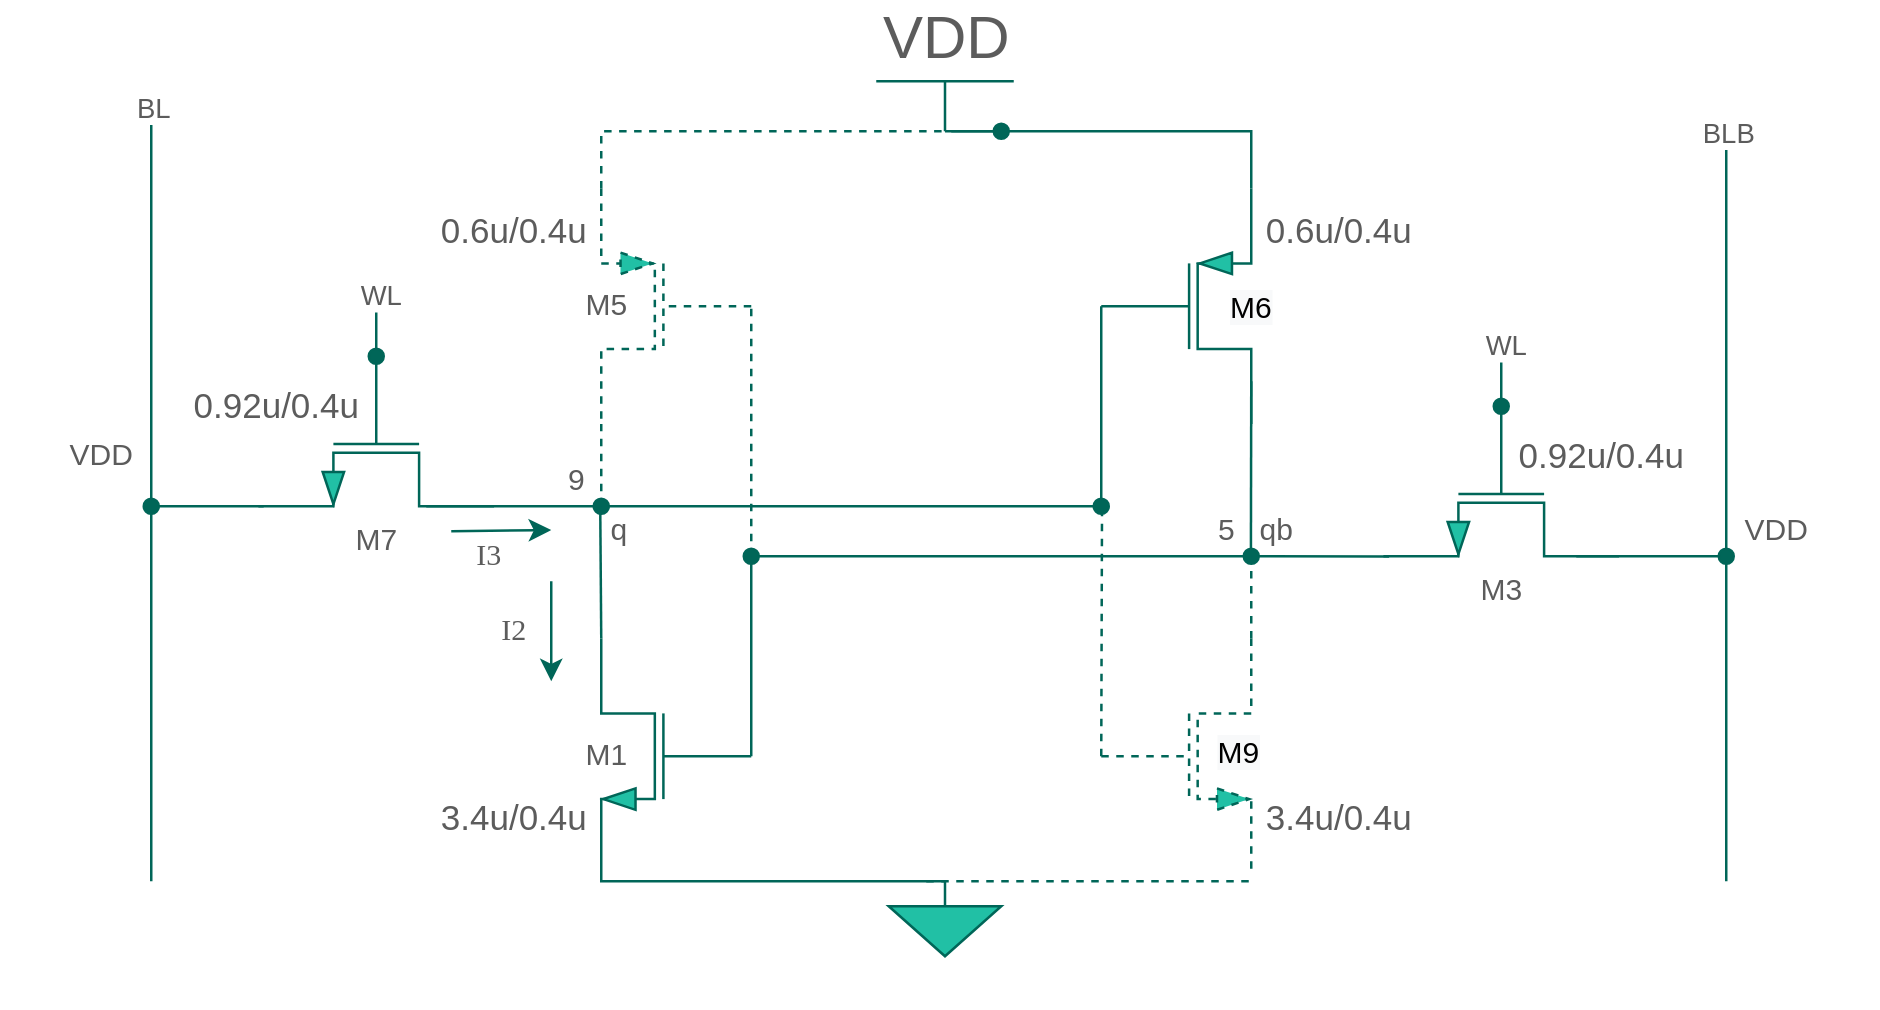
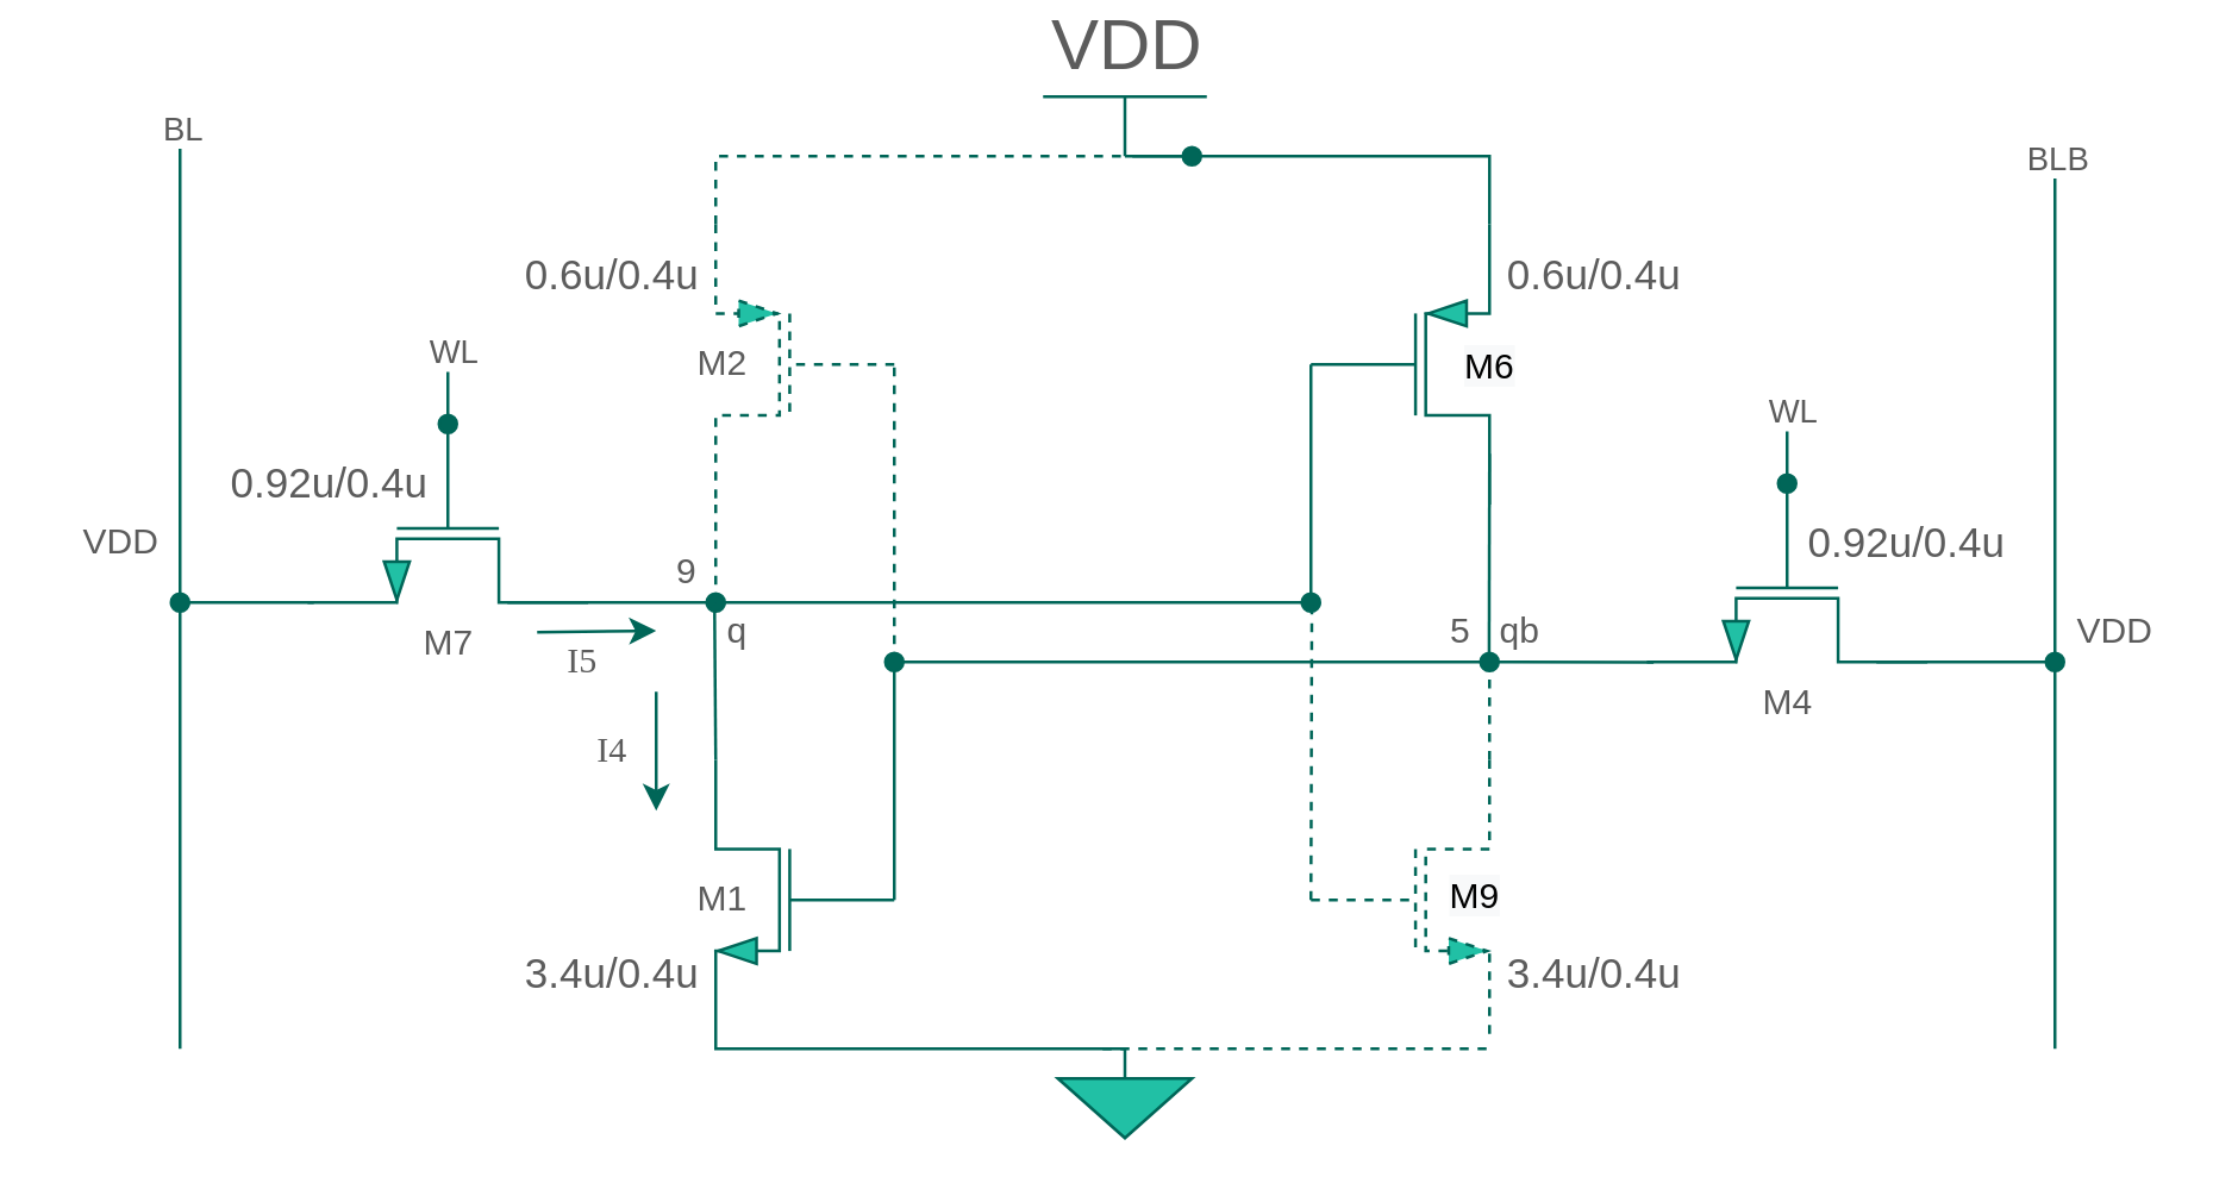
  <mxCell id="0" />
  <mxCell id="1" parent="0" />
  <mxCell id="2" value="" style="verticalLabelPosition=bottom;shadow=0;dashed=1;align=center;html=1;verticalAlign=top;shape=mxgraph.electrical.transistors.pmos;pointerEvents=1;rotation=-180;flipV=1;fillColor=#21C0A5;strokeColor=#006658;fontColor=#5C5C5C;" parent="1" vertex="1"><mxGeometry x="240" y="60" width="60" height="100" as="geometry" /></mxCell>
  <mxCell id="3" value="" style="verticalLabelPosition=bottom;shadow=0;dashed=0;align=center;html=1;verticalAlign=top;shape=mxgraph.electrical.transistors.pmos;pointerEvents=1;fillColor=#21C0A5;strokeColor=#006658;fontColor=#5C5C5C;" parent="1" vertex="1"><mxGeometry x="440" y="60" width="60" height="100" as="geometry" /></mxCell>
  <mxCell id="4" value="" style="verticalLabelPosition=bottom;shadow=0;dashed=1;align=center;html=1;verticalAlign=top;shape=mxgraph.electrical.transistors.nmos;pointerEvents=1;fillColor=#21C0A5;strokeColor=#006658;fontColor=#5C5C5C;" parent="1" vertex="1"><mxGeometry x="440" y="240" width="60" height="100" as="geometry" /></mxCell>
  <mxCell id="5" value="" style="verticalLabelPosition=bottom;shadow=0;dashed=0;align=center;html=1;verticalAlign=top;shape=mxgraph.electrical.transistors.nmos;pointerEvents=1;rotation=-180;flipV=1;fillColor=#21C0A5;strokeColor=#006658;fontColor=#5C5C5C;" parent="1" vertex="1"><mxGeometry x="240" y="240" width="60" height="100" as="geometry" /></mxCell>
  <mxCell id="6" value="" style="endArrow=none;html=1;exitX=0.993;exitY=1.069;exitDx=0;exitDy=0;exitPerimeter=0;strokeColor=#006658;fontColor=#5C5C5C;" parent="1" source="44" edge="1"><mxGeometry width="50" height="50" relative="1" as="geometry"><mxPoint x="500" y="250" as="sourcePoint" /><mxPoint x="500" y="140" as="targetPoint" /></mxGeometry></mxCell>
  <mxCell id="7" value="" style="endArrow=none;html=1;entryX=0;entryY=0.5;entryDx=0;entryDy=0;entryPerimeter=0;strokeColor=#006658;fontColor=#5C5C5C;" parent="1" edge="1"><mxGeometry width="50" height="50" relative="1" as="geometry"><mxPoint x="440" y="190" as="sourcePoint" /><mxPoint x="440" y="110" as="targetPoint" /></mxGeometry></mxCell>
  <mxCell id="8" value="" style="endArrow=none;html=1;entryX=1;entryY=0;entryDx=0;entryDy=0;entryPerimeter=0;edgeStyle=orthogonalEdgeStyle;rounded=0;strokeColor=#006658;fontColor=#5C5C5C;" parent="1" target="3" edge="1"><mxGeometry width="50" height="50" relative="1" as="geometry"><mxPoint x="380" y="40" as="sourcePoint" /><mxPoint x="500" y="50.003" as="targetPoint" /><Array as="points"><mxPoint x="500" y="40" /></Array></mxGeometry></mxCell>
  <mxCell id="9" value="" style="endArrow=none;html=1;rounded=0;jumpStyle=arc;exitX=1;exitY=1;exitDx=0;exitDy=0;exitPerimeter=0;entryX=0.5;entryY=0;entryDx=0;entryDy=0;entryPerimeter=0;strokeColor=#006658;fontColor=#5C5C5C;" parent="1" source="5" target="22" edge="1"><mxGeometry width="50" height="50" relative="1" as="geometry"><mxPoint x="240" y="360" as="sourcePoint" /><mxPoint x="570" y="380" as="targetPoint" /><Array as="points"><mxPoint x="240" y="340" /><mxPoint x="370" y="340" /></Array></mxGeometry></mxCell>
  <mxCell id="10" value="M7" style="verticalLabelPosition=bottom;shadow=0;dashed=0;align=center;html=1;verticalAlign=top;shape=mxgraph.electrical.transistors.nmos;pointerEvents=1;direction=south;fillColor=#21C0A5;strokeColor=#006658;fontColor=#5C5C5C;" parent="1" vertex="1"><mxGeometry x="100" y="130" width="100" height="60" as="geometry" /></mxCell>
- <mxCell id="11" value="M3" style="verticalLabelPosition=bottom;shadow=0;dashed=0;align=center;html=1;verticalAlign=top;shape=mxgraph.electrical.transistors.nmos;pointerEvents=1;direction=south;fillColor=#21C0A5;strokeColor=#006658;fontColor=#5C5C5C;" parent="1" vertex="1"><mxGeometry x="550" y="150" width="100" height="60" as="geometry" /></mxCell>
+ <mxCell id="11" value="M4" style="verticalLabelPosition=bottom;shadow=0;dashed=0;align=center;html=1;verticalAlign=top;shape=mxgraph.electrical.transistors.nmos;pointerEvents=1;direction=south;fillColor=#21C0A5;strokeColor=#006658;fontColor=#5C5C5C;" parent="1" vertex="1"><mxGeometry x="550" y="150" width="100" height="60" as="geometry" /></mxCell>
  <mxCell id="12" value="" style="endArrow=oval;html=1;jumpStyle=arc;jumpSize=13;startArrow=oval;startFill=1;endFill=1;strokeColor=#006658;fontColor=#5C5C5C;" parent="1" edge="1"><mxGeometry width="50" height="50" relative="1" as="geometry"><mxPoint x="240" y="190" as="sourcePoint" /><mxPoint x="440" y="190" as="targetPoint" /></mxGeometry></mxCell>
  <mxCell id="13" value="" style="endArrow=none;html=1;strokeColor=#006658;fontColor=#5C5C5C;" parent="1" edge="1"><mxGeometry width="50" height="50" relative="1" as="geometry"><mxPoint x="170" y="190" as="sourcePoint" /><mxPoint x="240" y="190" as="targetPoint" /></mxGeometry></mxCell>
  <mxCell id="14" value="" style="endArrow=oval;html=1;jumpStyle=arc;jumpSize=13;startArrow=oval;startFill=1;endFill=1;strokeColor=#006658;fontColor=#5C5C5C;" parent="1" edge="1"><mxGeometry width="50" height="50" relative="1" as="geometry"><mxPoint x="300" y="210" as="sourcePoint" /><mxPoint x="500" y="210" as="targetPoint" /></mxGeometry></mxCell>
  <mxCell id="15" value="" style="endArrow=none;html=1;entryX=1.001;entryY=1.675;entryDx=0;entryDy=0;entryPerimeter=0;strokeColor=#006658;fontColor=#5C5C5C;" parent="1" target="11" edge="1"><mxGeometry width="50" height="50" relative="1" as="geometry"><mxPoint x="500" y="210" as="sourcePoint" /><mxPoint x="540" y="210" as="targetPoint" /></mxGeometry></mxCell>
  <mxCell id="16" value="M1" style="text;html=1;resizable=0;autosize=1;align=center;verticalAlign=middle;points=[];fillColor=none;strokeColor=none;rounded=0;fontColor=#5C5C5C;" parent="1" vertex="1"><mxGeometry x="227" y="280" width="30" height="20" as="geometry" /></mxCell>
- <mxCell id="17" value="M5" style="text;html=1;resizable=0;autosize=1;align=center;verticalAlign=middle;points=[];fillColor=none;strokeColor=none;rounded=0;fontColor=#5C5C5C;" parent="1" vertex="1"><mxGeometry x="227" y="100" width="30" height="20" as="geometry" /></mxCell>
+ <mxCell id="17" value="M2" style="text;html=1;resizable=0;autosize=1;align=center;verticalAlign=middle;points=[];fillColor=none;strokeColor=none;rounded=0;fontColor=#5C5C5C;" parent="1" vertex="1"><mxGeometry x="227" y="100" width="30" height="20" as="geometry" /></mxCell>
  <mxCell id="18" value="&lt;span style=&quot;color: rgb(0 , 0 , 0) ; font-family: &amp;#34;helvetica&amp;#34; ; font-size: 12px ; font-style: normal ; font-weight: 400 ; letter-spacing: normal ; text-align: center ; text-indent: 0px ; text-transform: none ; word-spacing: 0px ; background-color: rgb(248 , 249 , 250) ; display: inline ; float: none&quot;&gt;M6&lt;/span&gt;" style="text;whiteSpace=wrap;html=1;fontColor=#5C5C5C;" parent="1" vertex="1"><mxGeometry x="490" y="97" width="40" height="30" as="geometry" /></mxCell>
  <mxCell id="19" value="&lt;span style=&quot;color: rgb(0 , 0 , 0) ; font-family: &amp;#34;helvetica&amp;#34; ; font-size: 12px ; font-style: normal ; font-weight: 400 ; letter-spacing: normal ; text-align: center ; text-indent: 0px ; text-transform: none ; word-spacing: 0px ; background-color: rgb(248 , 249 , 250) ; display: inline ; float: none&quot;&gt;M9&lt;/span&gt;" style="text;whiteSpace=wrap;html=1;fontColor=#5C5C5C;" parent="1" vertex="1"><mxGeometry x="485" y="275" width="40" height="30" as="geometry" /></mxCell>
  <mxCell id="20" style="edgeStyle=orthogonalEdgeStyle;rounded=0;orthogonalLoop=1;jettySize=auto;html=1;exitX=0.5;exitY=0;exitDx=0;exitDy=0;exitPerimeter=0;startArrow=none;startFill=0;endArrow=oval;endFill=1;strokeColor=#006658;fontColor=#5C5C5C;" parent="1" source="21" edge="1"><mxGeometry relative="1" as="geometry"><mxPoint x="400" y="39.833" as="targetPoint" /></mxGeometry></mxCell>
  <mxCell id="21" value="VDD" style="verticalLabelPosition=top;verticalAlign=bottom;shape=mxgraph.electrical.signal_sources.vdd;shadow=0;dashed=0;align=center;strokeWidth=1;fontSize=24;html=1;flipV=1;fillColor=#21C0A5;strokeColor=#006658;fontColor=#5C5C5C;" parent="1" vertex="1"><mxGeometry x="350" y="20" width="55" height="20" as="geometry" /></mxCell>
  <mxCell id="22" value="" style="pointerEvents=1;verticalLabelPosition=bottom;shadow=0;dashed=0;align=center;html=1;verticalAlign=top;shape=mxgraph.electrical.signal_sources.signal_ground;fillColor=#21C0A5;strokeColor=#006658;fontColor=#5C5C5C;" parent="1" vertex="1"><mxGeometry x="355" y="340" width="45" height="30" as="geometry" /></mxCell>
  <mxCell id="23" value="" style="endArrow=none;html=1;strokeColor=#006658;fontColor=#5C5C5C;" parent="1" edge="1"><mxGeometry width="50" height="50" relative="1" as="geometry"><mxPoint x="690" y="340" as="sourcePoint" /><mxPoint x="690" y="40" as="targetPoint" /></mxGeometry></mxCell>
  <mxCell id="24" value="BLB" style="edgeLabel;html=1;align=center;verticalAlign=middle;resizable=0;points=[];fontColor=#5C5C5C;" parent="23" vertex="1" connectable="0"><mxGeometry x="0.823" y="-1" relative="1" as="geometry"><mxPoint x="-1" y="-27" as="offset" /></mxGeometry></mxCell>
  <mxCell id="25" value="" style="endArrow=none;html=1;strokeColor=#006658;fontColor=#5C5C5C;" parent="1" edge="1"><mxGeometry width="50" height="50" relative="1" as="geometry"><mxPoint x="60" y="340" as="sourcePoint" /><mxPoint x="60" y="30" as="targetPoint" /></mxGeometry></mxCell>
  <mxCell id="26" value="BL" style="edgeLabel;html=1;align=center;verticalAlign=middle;resizable=0;points=[];fontColor=#5C5C5C;" parent="25" vertex="1" connectable="0"><mxGeometry x="0.854" relative="1" as="geometry"><mxPoint y="-23" as="offset" /></mxGeometry></mxCell>
  <mxCell id="27" value="" style="endArrow=oval;html=1;endFill=1;strokeColor=#006658;fontColor=#5C5C5C;" parent="1" edge="1"><mxGeometry width="50" height="50" relative="1" as="geometry"><mxPoint x="630" y="210" as="sourcePoint" /><mxPoint x="690" y="210" as="targetPoint" /></mxGeometry></mxCell>
  <mxCell id="28" value="" style="endArrow=none;html=1;endFill=0;startArrow=oval;startFill=1;entryX=1;entryY=1.679;entryDx=0;entryDy=0;entryPerimeter=0;strokeColor=#006658;fontColor=#5C5C5C;" parent="1" target="10" edge="1"><mxGeometry width="50" height="50" relative="1" as="geometry"><mxPoint x="60" y="190" as="sourcePoint" /><mxPoint x="105" y="180" as="targetPoint" /></mxGeometry></mxCell>
  <mxCell id="29" value="q" style="text;html=1;resizable=0;autosize=1;align=center;verticalAlign=middle;points=[];fillColor=none;strokeColor=none;rounded=0;fontColor=#5C5C5C;" parent="1" vertex="1"><mxGeometry x="237" y="190" width="20" height="20" as="geometry" /></mxCell>
  <mxCell id="30" value="qb" style="text;html=1;resizable=0;autosize=1;align=center;verticalAlign=middle;points=[];fillColor=none;strokeColor=none;rounded=0;fontColor=#5C5C5C;" parent="1" vertex="1"><mxGeometry x="495" y="190" width="30" height="20" as="geometry" /></mxCell>
  <mxCell id="31" value="" style="endArrow=oval;html=1;startArrow=none;startFill=0;endFill=1;entryX=0;entryY=0.5;entryDx=0;entryDy=0;entryPerimeter=0;strokeColor=#006658;fontColor=#5C5C5C;" parent="1" target="10" edge="1"><mxGeometry width="50" height="50" relative="1" as="geometry"><mxPoint x="150" y="100" as="sourcePoint" /><mxPoint x="150" y="120" as="targetPoint" /></mxGeometry></mxCell>
  <mxCell id="32" value="WL" style="edgeLabel;html=1;align=center;verticalAlign=middle;resizable=0;points=[];fontColor=#5C5C5C;" parent="31" vertex="1" connectable="0"><mxGeometry x="-0.661" relative="1" as="geometry"><mxPoint x="1" as="offset" /></mxGeometry></mxCell>
  <mxCell id="33" value="" style="endArrow=oval;html=1;startArrow=none;startFill=0;endFill=1;entryX=0;entryY=0.5;entryDx=0;entryDy=0;entryPerimeter=0;strokeColor=#006658;fontColor=#5C5C5C;" parent="1" edge="1"><mxGeometry width="50" height="50" relative="1" as="geometry"><mxPoint x="600" y="120" as="sourcePoint" /><mxPoint x="600" y="150" as="targetPoint" /></mxGeometry></mxCell>
  <mxCell id="34" value="WL" style="edgeLabel;html=1;align=center;verticalAlign=middle;resizable=0;points=[];fontColor=#5C5C5C;" parent="33" vertex="1" connectable="0"><mxGeometry x="-0.661" relative="1" as="geometry"><mxPoint x="1" as="offset" /></mxGeometry></mxCell>
  <mxCell id="35" value="0.92u/0.4u" style="text;html=1;resizable=0;autosize=1;align=center;verticalAlign=middle;points=[];fillColor=none;strokeColor=none;rounded=0;fontSize=14;fontColor=#5C5C5C;" parent="1" vertex="1"><mxGeometry x="70" y="140" width="80" height="20" as="geometry" /></mxCell>
  <mxCell id="36" value="0.92u/0.4u" style="text;html=1;resizable=0;autosize=1;align=center;verticalAlign=middle;points=[];fillColor=none;strokeColor=none;rounded=0;strokeWidth=1;fontSize=14;fontColor=#5C5C5C;" parent="1" vertex="1"><mxGeometry x="600" y="160" width="80" height="20" as="geometry" /></mxCell>
  <mxCell id="37" value="3.4u/0.4u" style="text;html=1;resizable=0;autosize=1;align=center;verticalAlign=middle;points=[];fillColor=none;strokeColor=none;rounded=0;fontSize=14;fontColor=#5C5C5C;" parent="1" vertex="1"><mxGeometry x="170" y="305" width="70" height="20" as="geometry" /></mxCell>
  <mxCell id="38" value="3.4u/0.4u" style="text;html=1;resizable=0;autosize=1;align=center;verticalAlign=middle;points=[];fillColor=none;strokeColor=none;rounded=0;fontSize=14;fontColor=#5C5C5C;" parent="1" vertex="1"><mxGeometry x="500" y="305" width="70" height="20" as="geometry" /></mxCell>
  <mxCell id="39" value="0.6u/0.4u" style="text;html=1;resizable=0;autosize=1;align=center;verticalAlign=middle;points=[];fillColor=none;strokeColor=none;rounded=0;fontSize=14;fontColor=#5C5C5C;" parent="1" vertex="1"><mxGeometry x="170" y="70" width="70" height="20" as="geometry" /></mxCell>
  <mxCell id="40" value="0.6u/0.4u" style="text;html=1;resizable=0;autosize=1;align=center;verticalAlign=middle;points=[];fillColor=none;strokeColor=none;rounded=0;fontSize=14;fontColor=#5C5C5C;" parent="1" vertex="1"><mxGeometry x="500" y="70" width="70" height="20" as="geometry" /></mxCell>
  <mxCell id="41" value="" style="endArrow=none;dashed=1;html=1;entryX=1;entryY=1;entryDx=0;entryDy=0;entryPerimeter=0;strokeColor=#006658;fontColor=#5C5C5C;" parent="1" target="2" edge="1"><mxGeometry width="50" height="50" relative="1" as="geometry"><mxPoint x="240" y="190" as="sourcePoint" /><mxPoint x="240" y="160" as="targetPoint" /></mxGeometry></mxCell>
  <mxCell id="42" value="" style="endArrow=none;html=1;exitX=1;exitY=0;exitDx=0;exitDy=0;exitPerimeter=0;entryX=0.13;entryY=0.05;entryDx=0;entryDy=0;entryPerimeter=0;strokeColor=#006658;fontColor=#5C5C5C;" parent="1" source="5" target="29" edge="1"><mxGeometry width="50" height="50" relative="1" as="geometry"><mxPoint x="400" y="220" as="sourcePoint" /><mxPoint x="450" y="170" as="targetPoint" /></mxGeometry></mxCell>
  <mxCell id="43" value="9" style="text;html=1;align=center;verticalAlign=middle;resizable=0;points=[];autosize=1;strokeColor=none;fontColor=#5C5C5C;" parent="1" vertex="1"><mxGeometry x="220" y="170" width="20" height="20" as="geometry" /></mxCell>
  <mxCell id="44" value="5" style="text;html=1;align=center;verticalAlign=middle;resizable=0;points=[];autosize=1;strokeColor=none;fontColor=#5C5C5C;" parent="1" vertex="1"><mxGeometry x="480" y="190" width="20" height="20" as="geometry" /></mxCell>
  <mxCell id="45" value="" style="endArrow=none;html=1;exitX=0;exitY=0.5;exitDx=0;exitDy=0;exitPerimeter=0;strokeColor=#006658;fontColor=#5C5C5C;" parent="1" source="5" edge="1"><mxGeometry width="50" height="50" relative="1" as="geometry"><mxPoint x="300.4" y="261.857" as="sourcePoint" /><mxPoint x="300" y="210" as="targetPoint" /></mxGeometry></mxCell>
  <mxCell id="46" value="" style="endArrow=none;dashed=1;html=1;entryX=1;entryY=1;entryDx=0;entryDy=0;entryPerimeter=0;strokeColor=#006658;fontColor=#5C5C5C;" parent="1" edge="1"><mxGeometry width="50" height="50" relative="1" as="geometry"><mxPoint x="300" y="210" as="sourcePoint" /><mxPoint x="300" y="110.003" as="targetPoint" /></mxGeometry></mxCell>
  <mxCell id="47" value="" style="endArrow=none;dashed=1;html=1;entryX=0.5;entryY=0;entryDx=0;entryDy=0;entryPerimeter=0;rounded=0;exitX=1;exitY=0;exitDx=0;exitDy=0;exitPerimeter=0;strokeColor=#006658;fontColor=#5C5C5C;" parent="1" source="2" target="21" edge="1"><mxGeometry width="50" height="50" relative="1" as="geometry"><mxPoint x="240" y="40" as="sourcePoint" /><mxPoint x="460" y="220" as="targetPoint" /><Array as="points"><mxPoint x="240" y="40" /></Array></mxGeometry></mxCell>
  <mxCell id="48" value="" style="endArrow=none;dashed=1;html=1;entryX=1;entryY=1;entryDx=0;entryDy=0;entryPerimeter=0;strokeColor=#006658;fontColor=#5C5C5C;" parent="1" edge="1"><mxGeometry width="50" height="50" relative="1" as="geometry"><mxPoint x="500" y="242.86" as="sourcePoint" /><mxPoint x="500" y="210.003" as="targetPoint" /></mxGeometry></mxCell>
  <mxCell id="49" value="" style="endArrow=none;dashed=1;html=1;entryX=1;entryY=1;entryDx=0;entryDy=0;entryPerimeter=0;exitX=0;exitY=0.5;exitDx=0;exitDy=0;exitPerimeter=0;strokeColor=#006658;fontColor=#5C5C5C;" parent="1" source="4" edge="1"><mxGeometry width="50" height="50" relative="1" as="geometry"><mxPoint x="440" y="270" as="sourcePoint" /><mxPoint x="440.31" y="190.003" as="targetPoint" /></mxGeometry></mxCell>
  <mxCell id="50" value="" style="endArrow=none;dashed=1;html=1;rounded=0;strokeColor=#006658;fontColor=#5C5C5C;" parent="1" edge="1"><mxGeometry width="50" height="50" relative="1" as="geometry"><mxPoint x="370" y="340" as="sourcePoint" /><mxPoint x="500" y="340" as="targetPoint" /><Array as="points"><mxPoint x="370.25" y="340" /></Array></mxGeometry></mxCell>
  <mxCell id="51" value="" style="endArrow=classic;html=1;strokeColor=#006658;fontColor=#5C5C5C;" parent="1" edge="1"><mxGeometry width="50" height="50" relative="1" as="geometry"><mxPoint x="180" y="200" as="sourcePoint" /><mxPoint x="220" y="199.5" as="targetPoint" /></mxGeometry></mxCell>
  <mxCell id="52" value="VDD" style="text;html=1;align=center;verticalAlign=middle;resizable=0;points=[];autosize=1;strokeColor=none;fontColor=#5C5C5C;" parent="1" vertex="1"><mxGeometry x="20" y="160" width="40" height="20" as="geometry" /></mxCell>
  <mxCell id="53" value="VDD" style="text;html=1;align=center;verticalAlign=middle;resizable=0;points=[];autosize=1;strokeColor=none;fontColor=#5C5C5C;" parent="1" vertex="1"><mxGeometry x="690" y="190" width="40" height="20" as="geometry" /></mxCell>
  <mxCell id="54" value="" style="endArrow=classic;html=1;strokeColor=#006658;fontColor=#5C5C5C;" parent="1" edge="1"><mxGeometry width="50" height="50" relative="1" as="geometry"><mxPoint x="220" y="220" as="sourcePoint" /><mxPoint x="220" y="260" as="targetPoint" /></mxGeometry></mxCell>
- <mxCell id="55" value="I3" style="text;html=1;align=center;verticalAlign=middle;resizable=0;points=[];autosize=1;strokeColor=none;fontFamily=Verdana;fontColor=#5C5C5C;" parent="1" vertex="1"><mxGeometry x="180" y="200" width="30" height="20" as="geometry" /></mxCell>
- <mxCell id="56" value="I2" style="text;html=1;align=center;verticalAlign=middle;resizable=0;points=[];autosize=1;strokeColor=none;fontFamily=Verdana;fontColor=#5C5C5C;" parent="1" vertex="1"><mxGeometry x="190" y="230" width="30" height="20" as="geometry" /></mxCell>
+ <mxCell id="55" value="I5" style="text;html=1;align=center;verticalAlign=middle;resizable=0;points=[];autosize=1;strokeColor=none;fontFamily=Verdana;fontColor=#5C5C5C;" parent="1" vertex="1"><mxGeometry x="180" y="200" width="30" height="20" as="geometry" /></mxCell>
+ <mxCell id="56" value="I4" style="text;html=1;align=center;verticalAlign=middle;resizable=0;points=[];autosize=1;strokeColor=none;fontFamily=Verdana;fontColor=#5C5C5C;" parent="1" vertex="1"><mxGeometry x="190" y="230" width="30" height="20" as="geometry" /></mxCell>
